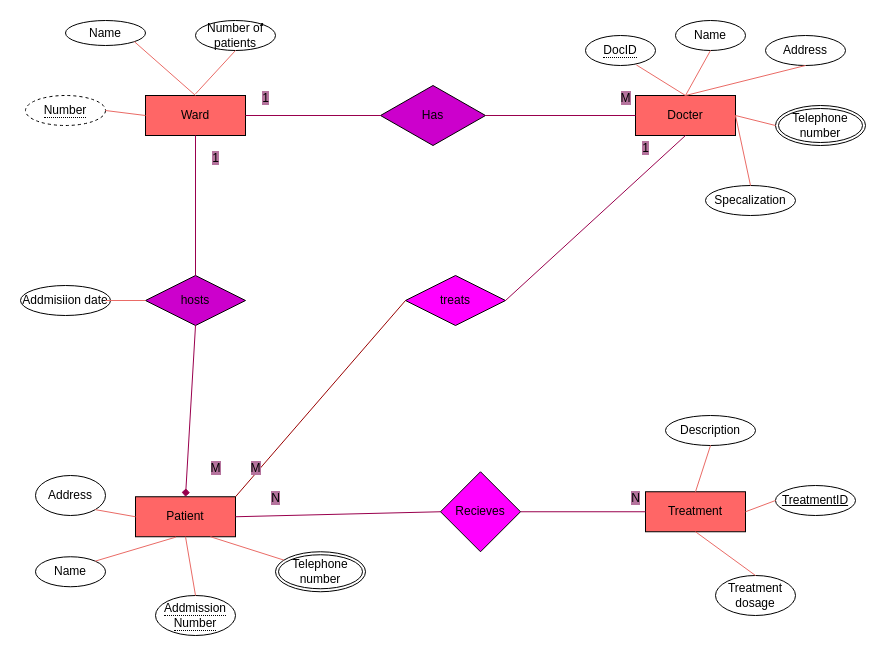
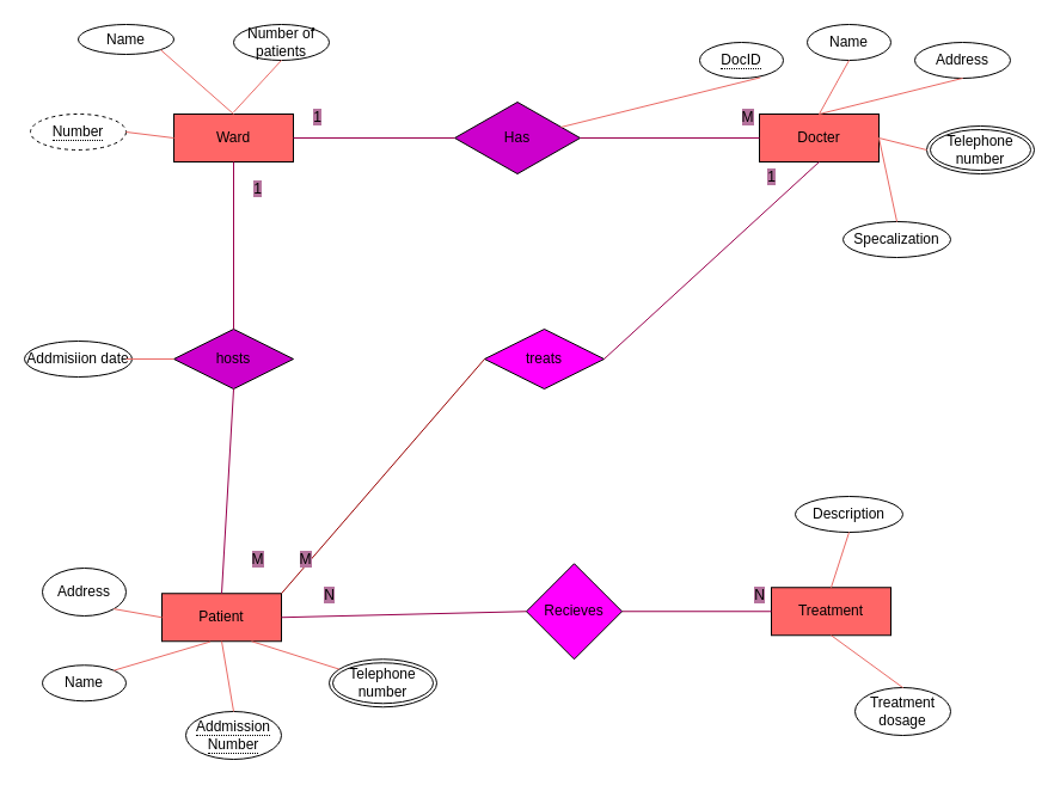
  <mxCell id="0" />
  <mxCell id="1" parent="0" />
  <mxCell id="2" value="Ward" style="whiteSpace=wrap;html=1;align=center;fillColor=#FF6666;" vertex="1" parent="1"><mxGeometry x="145" y="95" width="100" height="40" as="geometry" /></mxCell>
  <mxCell id="3" value="Docter" style="whiteSpace=wrap;html=1;align=center;fillColor=#FF6666;" vertex="1" parent="1"><mxGeometry x="635" y="95" width="100" height="40" as="geometry" /></mxCell>
  <mxCell id="4" value="Treatment" style="whiteSpace=wrap;html=1;align=center;fillColor=#FF6666;" vertex="1" parent="1"><mxGeometry x="645" y="491.25" width="100" height="40" as="geometry" /></mxCell>
  <mxCell id="5" value="Patient" style="whiteSpace=wrap;html=1;align=center;fillColor=#FF6666;" vertex="1" parent="1"><mxGeometry x="135" y="496.25" width="100" height="40" as="geometry" /></mxCell>
  <mxCell id="6" value="hosts" style="shape=rhombus;perimeter=rhombusPerimeter;whiteSpace=wrap;html=1;align=center;fillColor=#CC00CC;" vertex="1" parent="1"><mxGeometry x="145" y="275" width="100" height="50" as="geometry" /></mxCell>
  <mxCell id="7" value="Has" style="shape=rhombus;perimeter=rhombusPerimeter;whiteSpace=wrap;html=1;align=center;fillColor=#CC00CC;" vertex="1" parent="1"><mxGeometry x="380" y="85" width="105" height="60" as="geometry" /></mxCell>
  <mxCell id="8" value="treats" style="shape=rhombus;perimeter=rhombusPerimeter;whiteSpace=wrap;html=1;align=center;fillColor=#FF00FF;" vertex="1" parent="1"><mxGeometry x="405" y="275" width="100" height="50" as="geometry" /></mxCell>
  <mxCell id="9" value="" style="endArrow=none;html=1;rounded=0;exitX=1;exitY=0.5;exitDx=0;exitDy=0;entryX=0;entryY=0.5;entryDx=0;entryDy=0;strokeColor=#99004D;" edge="1" parent="1" source="2" target="7"><mxGeometry relative="1" as="geometry"><mxPoint x="355" y="305" as="sourcePoint" /><mxPoint x="515" y="305" as="targetPoint" /></mxGeometry></mxCell>
  <mxCell id="10" value="" style="endArrow=none;html=1;rounded=0;exitX=1;exitY=0.5;exitDx=0;exitDy=0;entryX=0;entryY=0.5;entryDx=0;entryDy=0;strokeColor=#99004D;" edge="1" parent="1" source="7" target="3"><mxGeometry relative="1" as="geometry"><mxPoint x="355" y="305" as="sourcePoint" /><mxPoint x="515" y="305" as="targetPoint" /></mxGeometry></mxCell>
  <mxCell id="11" value="" style="endArrow=none;html=1;rounded=0;exitX=0.5;exitY=1;exitDx=0;exitDy=0;entryX=0.5;entryY=0;entryDx=0;entryDy=0;strokeColor=#99004D;" edge="1" parent="1" source="2" target="6"><mxGeometry relative="1" as="geometry"><mxPoint x="355" y="305" as="sourcePoint" /><mxPoint x="515" y="305" as="targetPoint" /></mxGeometry></mxCell>
- <mxCell id="12" value="" style="endArrow=diamond;html=1;rounded=0;exitX=0.5;exitY=1;exitDx=0;exitDy=0;entryX=0.5;entryY=0;entryDx=0;entryDy=0;strokeColor=#99004D;" edge="1" parent="1" source="6" target="5"><mxGeometry relative="1" as="geometry"><mxPoint x="355" y="305" as="sourcePoint" /><mxPoint x="515" y="305" as="targetPoint" /></mxGeometry></mxCell>
+ <mxCell id="12" value="" style="endArrow=none;html=1;rounded=0;exitX=0.5;exitY=1;exitDx=0;exitDy=0;entryX=0.5;entryY=0;entryDx=0;entryDy=0;strokeColor=#99004D;" edge="1" parent="1" source="6" target="5"><mxGeometry relative="1" as="geometry"><mxPoint x="355" y="305" as="sourcePoint" /><mxPoint x="515" y="305" as="targetPoint" /></mxGeometry></mxCell>
  <mxCell id="13" value="" style="endArrow=none;html=1;rounded=0;exitX=1;exitY=0.5;exitDx=0;exitDy=0;entryX=0;entryY=0.5;entryDx=0;entryDy=0;strokeColor=#99004D;" edge="1" parent="1" source="24" target="4"><mxGeometry relative="1" as="geometry"><mxPoint x="540" y="511.25" as="sourcePoint" /><mxPoint x="515" y="305" as="targetPoint" /></mxGeometry></mxCell>
  <mxCell id="14" value="" style="endArrow=none;html=1;rounded=0;exitX=1;exitY=0.5;exitDx=0;exitDy=0;entryX=0;entryY=0.5;entryDx=0;entryDy=0;strokeColor=#99004D;" edge="1" parent="1" source="5"><mxGeometry relative="1" as="geometry"><mxPoint x="355" y="305" as="sourcePoint" /><mxPoint x="440" y="511.25" as="targetPoint" /></mxGeometry></mxCell>
  <mxCell id="15" value="" style="endArrow=none;html=1;rounded=0;exitX=1;exitY=0;exitDx=0;exitDy=0;entryX=0;entryY=0.5;entryDx=0;entryDy=0;strokeColor=#990000;" edge="1" parent="1" source="5" target="8"><mxGeometry relative="1" as="geometry"><mxPoint x="355" y="305" as="sourcePoint" /><mxPoint x="515" y="305" as="targetPoint" /></mxGeometry></mxCell>
  <mxCell id="16" value="" style="endArrow=none;html=1;rounded=0;entryX=0.5;entryY=1;entryDx=0;entryDy=0;exitX=1;exitY=0.5;exitDx=0;exitDy=0;strokeColor=#99004D;" edge="1" parent="1" source="8" target="3"><mxGeometry relative="1" as="geometry"><mxPoint x="505" y="295" as="sourcePoint" /><mxPoint x="515" y="305" as="targetPoint" /></mxGeometry></mxCell>
  <mxCell id="17" value="&lt;span style=&quot;border-bottom: 1px dotted&quot;&gt;Addmission Number&lt;/span&gt;" style="ellipse;whiteSpace=wrap;html=1;align=center;" vertex="1" parent="1"><mxGeometry x="155" y="595" width="80" height="40" as="geometry" /></mxCell>
  <mxCell id="18" value="&lt;span style=&quot;border-bottom: 1px dotted&quot;&gt;DocID&lt;/span&gt;" style="ellipse;whiteSpace=wrap;html=1;align=center;" vertex="1" parent="1"><mxGeometry x="585" y="35" width="70" height="30" as="geometry" /></mxCell>
  <mxCell id="19" value="&lt;span style=&quot;border-bottom: 1px dotted&quot;&gt;Number&lt;/span&gt;" style="ellipse;whiteSpace=wrap;html=1;align=center;dashed=1;" vertex="1" parent="1"><mxGeometry x="25" y="95" width="80" height="30" as="geometry" /></mxCell>
- <mxCell id="20" value="TreatmentID" style="ellipse;whiteSpace=wrap;html=1;align=center;fontStyle=4;" vertex="1" parent="1"><mxGeometry x="775" y="485" width="80" height="30" as="geometry" /></mxCell>
  <mxCell id="21" value="Name" style="ellipse;whiteSpace=wrap;html=1;align=center;" vertex="1" parent="1"><mxGeometry x="675" y="20" width="70" height="30" as="geometry" /></mxCell>
  <mxCell id="22" value="Number of patients" style="ellipse;whiteSpace=wrap;html=1;align=center;" vertex="1" parent="1"><mxGeometry x="195" y="20" width="80" height="30" as="geometry" /></mxCell>
  <mxCell id="23" value="Name" style="ellipse;whiteSpace=wrap;html=1;align=center;" vertex="1" parent="1"><mxGeometry x="65" y="20" width="80" height="25" as="geometry" /></mxCell>
  <mxCell id="24" value="Recieves" style="rhombus;whiteSpace=wrap;html=1;fillColor=#FF00FF;" vertex="1" parent="1"><mxGeometry x="440" y="471.25" width="80" height="80" as="geometry" /></mxCell>
  <mxCell id="25" value="" style="endArrow=none;html=1;rounded=0;strokeColor=#EA6B66;exitX=1;exitY=0.5;exitDx=0;exitDy=0;entryX=0;entryY=0.5;entryDx=0;entryDy=0;" edge="1" parent="1" source="19" target="2"><mxGeometry relative="1" as="geometry"><mxPoint x="355" y="305" as="sourcePoint" /><mxPoint x="515" y="305" as="targetPoint" /></mxGeometry></mxCell>
  <mxCell id="26" value="" style="endArrow=none;html=1;rounded=0;exitX=1;exitY=1;exitDx=0;exitDy=0;entryX=0.5;entryY=0;entryDx=0;entryDy=0;strokeColor=#EA6B66;" edge="1" parent="1" source="23" target="2"><mxGeometry relative="1" as="geometry"><mxPoint x="355" y="305" as="sourcePoint" /><mxPoint x="515" y="305" as="targetPoint" /></mxGeometry></mxCell>
  <mxCell id="27" value="" style="endArrow=none;html=1;rounded=0;entryX=0.5;entryY=1;entryDx=0;entryDy=0;strokeColor=#EA6B66;" edge="1" parent="1" target="22"><mxGeometry relative="1" as="geometry"><mxPoint x="195" y="93.4" as="sourcePoint" /><mxPoint x="515" y="305" as="targetPoint" /></mxGeometry></mxCell>
  <mxCell id="28" value="Description" style="ellipse;whiteSpace=wrap;html=1;align=center;" vertex="1" parent="1"><mxGeometry x="665" y="415" width="90" height="30" as="geometry" /></mxCell>
  <mxCell id="29" value="Specalization" style="ellipse;whiteSpace=wrap;html=1;align=center;" vertex="1" parent="1"><mxGeometry x="705" y="185" width="90" height="30" as="geometry" /></mxCell>
  <mxCell id="30" value="Address" style="ellipse;whiteSpace=wrap;html=1;align=center;" vertex="1" parent="1"><mxGeometry x="765" y="35" width="80" height="30" as="geometry" /></mxCell>
  <mxCell id="31" value="Telephone number" style="ellipse;shape=doubleEllipse;margin=3;whiteSpace=wrap;html=1;align=center;" vertex="1" parent="1"><mxGeometry x="775" y="105" width="90" height="40" as="geometry" /></mxCell>
  <mxCell id="32" value="" style="endArrow=none;html=1;rounded=0;entryX=0;entryY=0.5;entryDx=0;entryDy=0;exitX=1;exitY=0.5;exitDx=0;exitDy=0;strokeColor=#EA6B66;" edge="1" parent="1" source="3" target="31"><mxGeometry relative="1" as="geometry"><mxPoint x="355" y="185" as="sourcePoint" /><mxPoint x="515" y="185" as="targetPoint" /></mxGeometry></mxCell>
  <mxCell id="33" value="" style="endArrow=none;html=1;rounded=0;entryX=0.5;entryY=1;entryDx=0;entryDy=0;strokeColor=#EA6B66;" edge="1" parent="1" target="30"><mxGeometry relative="1" as="geometry"><mxPoint x="685" y="95" as="sourcePoint" /><mxPoint x="515" y="185" as="targetPoint" /></mxGeometry></mxCell>
  <mxCell id="34" value="" style="endArrow=none;html=1;rounded=0;exitX=0.5;exitY=1;exitDx=0;exitDy=0;strokeColor=#EA6B66;" edge="1" parent="1" source="21"><mxGeometry relative="1" as="geometry"><mxPoint x="355" y="185" as="sourcePoint" /><mxPoint x="685" y="95" as="targetPoint" /></mxGeometry></mxCell>
- <mxCell id="35" value="" style="endArrow=none;html=1;rounded=0;exitX=0.726;exitY=0.98;exitDx=0;exitDy=0;exitPerimeter=0;entryX=0.5;entryY=0;entryDx=0;entryDy=0;strokeColor=#EA6B66;" edge="1" parent="1" source="18" target="3"><mxGeometry relative="1" as="geometry"><mxPoint x="355" y="185" as="sourcePoint" /><mxPoint x="515" y="185" as="targetPoint" /></mxGeometry></mxCell>
+ <mxCell id="35" value="" style="endArrow=none;html=1;rounded=0;exitX=0.726;exitY=0.98;exitDx=0;exitDy=0;exitPerimeter=0;strokeColor=#EA6B66;" edge="1" parent="1" source="18" target="7"><mxGeometry relative="1" as="geometry"><mxPoint x="355" y="185" as="sourcePoint" /><mxPoint x="515" y="185" as="targetPoint" /></mxGeometry></mxCell>
  <mxCell id="36" value="" style="endArrow=none;html=1;rounded=0;entryX=0.5;entryY=0;entryDx=0;entryDy=0;exitX=1;exitY=0.5;exitDx=0;exitDy=0;strokeColor=#EA6B66;" edge="1" parent="1" source="3" target="29"><mxGeometry relative="1" as="geometry"><mxPoint x="355" y="185" as="sourcePoint" /><mxPoint x="515" y="185" as="targetPoint" /></mxGeometry></mxCell>
  <mxCell id="37" value="Address" style="ellipse;whiteSpace=wrap;html=1;align=center;" vertex="1" parent="1"><mxGeometry x="35" y="475" width="70" height="40" as="geometry" /></mxCell>
  <mxCell id="38" value="Name" style="ellipse;whiteSpace=wrap;html=1;align=center;" vertex="1" parent="1"><mxGeometry x="35" y="556.25" width="70" height="30" as="geometry" /></mxCell>
  <mxCell id="39" value="Treatment dosage" style="ellipse;whiteSpace=wrap;html=1;align=center;" vertex="1" parent="1"><mxGeometry x="715" y="575" width="80" height="40" as="geometry" /></mxCell>
- <mxCell id="40" value="" style="endArrow=none;html=1;rounded=0;entryX=0;entryY=0.5;entryDx=0;entryDy=0;exitX=1;exitY=0.5;exitDx=0;exitDy=0;strokeColor=#EA6B66;" edge="1" parent="1" source="4" target="20"><mxGeometry relative="1" as="geometry"><mxPoint x="355" y="375" as="sourcePoint" /><mxPoint x="515" y="375" as="targetPoint" /></mxGeometry></mxCell>
  <mxCell id="41" value="" style="endArrow=none;html=1;rounded=0;entryX=0.5;entryY=0;entryDx=0;entryDy=0;exitX=0.5;exitY=1;exitDx=0;exitDy=0;strokeColor=#EA6B66;" edge="1" parent="1" source="28" target="4"><mxGeometry relative="1" as="geometry"><mxPoint x="355" y="375" as="sourcePoint" /><mxPoint x="515" y="375" as="targetPoint" /></mxGeometry></mxCell>
  <mxCell id="42" value="" style="endArrow=none;html=1;rounded=0;entryX=0.5;entryY=0;entryDx=0;entryDy=0;exitX=0.5;exitY=1;exitDx=0;exitDy=0;strokeColor=#EA6B66;" edge="1" parent="1" source="4" target="39"><mxGeometry relative="1" as="geometry"><mxPoint x="355" y="375" as="sourcePoint" /><mxPoint x="515" y="375" as="targetPoint" /></mxGeometry></mxCell>
  <mxCell id="43" value="Telephone number" style="ellipse;shape=doubleEllipse;margin=3;whiteSpace=wrap;html=1;align=center;" vertex="1" parent="1"><mxGeometry x="275" y="551.25" width="90" height="40" as="geometry" /></mxCell>
  <mxCell id="44" value="Addmisiion date" style="ellipse;whiteSpace=wrap;html=1;align=center;" vertex="1" parent="1"><mxGeometry x="20" y="285" width="90" height="30" as="geometry" /></mxCell>
  <mxCell id="45" value="" style="endArrow=none;html=1;rounded=0;entryX=0;entryY=0.5;entryDx=0;entryDy=0;strokeColor=#EA6B66;" edge="1" parent="1" target="6"><mxGeometry relative="1" as="geometry"><mxPoint x="105" y="300" as="sourcePoint" /><mxPoint x="515" y="375" as="targetPoint" /></mxGeometry></mxCell>
  <mxCell id="46" value="" style="endArrow=none;html=1;rounded=0;exitX=1;exitY=1;exitDx=0;exitDy=0;entryX=0;entryY=0.5;entryDx=0;entryDy=0;strokeColor=#EA6B66;" edge="1" parent="1" source="37" target="5"><mxGeometry relative="1" as="geometry"><mxPoint x="355" y="375" as="sourcePoint" /><mxPoint x="515" y="375" as="targetPoint" /></mxGeometry></mxCell>
  <mxCell id="47" value="" style="endArrow=none;html=1;rounded=0;exitX=1;exitY=0;exitDx=0;exitDy=0;entryX=0.404;entryY=1.009;entryDx=0;entryDy=0;entryPerimeter=0;strokeColor=#EA6B66;" edge="1" parent="1" source="38" target="5"><mxGeometry relative="1" as="geometry"><mxPoint x="355" y="375" as="sourcePoint" /><mxPoint x="515" y="375" as="targetPoint" /></mxGeometry></mxCell>
  <mxCell id="48" value="" style="endArrow=none;html=1;rounded=0;exitX=0.5;exitY=0;exitDx=0;exitDy=0;entryX=0.5;entryY=1;entryDx=0;entryDy=0;strokeColor=#EA6B66;" edge="1" parent="1" source="17" target="5"><mxGeometry relative="1" as="geometry"><mxPoint x="355" y="375" as="sourcePoint" /><mxPoint x="205" y="545" as="targetPoint" /></mxGeometry></mxCell>
  <mxCell id="49" value="" style="endArrow=none;html=1;rounded=0;entryX=0.75;entryY=1;entryDx=0;entryDy=0;strokeColor=#EA6B66;" edge="1" parent="1" source="43" target="5"><mxGeometry relative="1" as="geometry"><mxPoint x="355" y="375" as="sourcePoint" /><mxPoint x="515" y="375" as="targetPoint" /></mxGeometry></mxCell>
  <mxCell id="50" value="&lt;span style=&quot;background-color: rgb(181, 115, 157);&quot;&gt;1&lt;/span&gt;" style="text;html=1;align=center;verticalAlign=middle;resizable=0;points=[];autosize=1;strokeColor=none;fillColor=none;" vertex="1" parent="1"><mxGeometry x="250" y="83" width="30" height="30" as="geometry" /></mxCell>
  <mxCell id="51" value="&lt;span style=&quot;background-color: rgb(181, 115, 157);&quot;&gt;M&lt;/span&gt;" style="text;html=1;align=center;verticalAlign=middle;resizable=0;points=[];autosize=1;strokeColor=none;fillColor=none;" vertex="1" parent="1"><mxGeometry x="610" y="83" width="30" height="30" as="geometry" /></mxCell>
  <mxCell id="52" value="&lt;span style=&quot;background-color: rgb(181, 115, 157);&quot;&gt;1&lt;/span&gt;" style="text;html=1;align=center;verticalAlign=middle;resizable=0;points=[];autosize=1;strokeColor=none;fillColor=none;" vertex="1" parent="1"><mxGeometry x="200" y="143" width="30" height="30" as="geometry" /></mxCell>
  <mxCell id="53" value="&lt;span style=&quot;background-color: rgb(181, 115, 157);&quot;&gt;M&lt;/span&gt;" style="text;html=1;align=center;verticalAlign=middle;resizable=0;points=[];autosize=1;strokeColor=none;fillColor=none;" vertex="1" parent="1"><mxGeometry x="200" y="453" width="30" height="30" as="geometry" /></mxCell>
  <mxCell id="54" value="&lt;span style=&quot;background-color: rgb(181, 115, 157);&quot;&gt;1&lt;/span&gt;" style="text;html=1;align=center;verticalAlign=middle;resizable=0;points=[];autosize=1;strokeColor=none;fillColor=none;" vertex="1" parent="1"><mxGeometry x="630" y="133" width="30" height="30" as="geometry" /></mxCell>
  <mxCell id="55" value="&lt;span style=&quot;background-color: rgb(181, 115, 157);&quot;&gt;M&lt;/span&gt;" style="text;html=1;align=center;verticalAlign=middle;resizable=0;points=[];autosize=1;strokeColor=none;fillColor=none;" vertex="1" parent="1"><mxGeometry x="240" y="453" width="30" height="30" as="geometry" /></mxCell>
  <mxCell id="56" value="&lt;span style=&quot;background-color: rgb(181, 115, 157);&quot;&gt;N&lt;/span&gt;" style="text;html=1;align=center;verticalAlign=middle;resizable=0;points=[];autosize=1;strokeColor=none;fillColor=none;" vertex="1" parent="1"><mxGeometry x="260" y="483" width="30" height="30" as="geometry" /></mxCell>
  <mxCell id="57" value="&lt;span style=&quot;background-color: rgb(181, 115, 157);&quot;&gt;N&lt;/span&gt;" style="text;html=1;align=center;verticalAlign=middle;resizable=0;points=[];autosize=1;strokeColor=none;fillColor=none;" vertex="1" parent="1"><mxGeometry x="620" y="483" width="30" height="30" as="geometry" /></mxCell>
